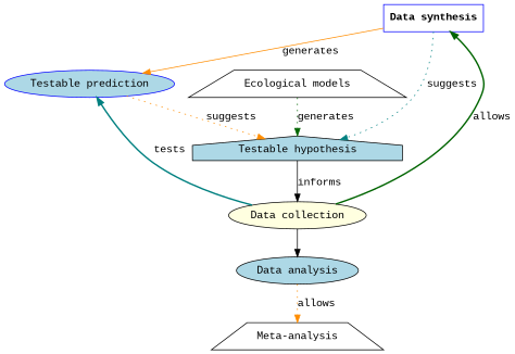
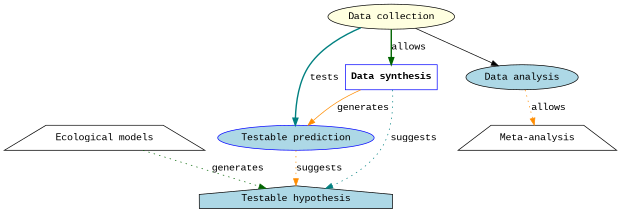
  digraph {
    fontname="Liberation Mono"
    node [fontname="Liberation Mono" shape=ellipse fillcolor=lightblue style=filled]
    edge [color=darkorange fontname="Liberation Mono" style=dotted]
    n1 [color=blue label=<<B>Data synthesis</B>> shape=rectangle fillcolor="" style=""]
    n2 [color=blue label="Testable prediction"]
    n3 [label="Testable hypothesis" shape=house]
    n4 [fillcolor=lightyellow label="Data collection"]
    n5 [label="Data analysis"]
    n6 [fillcolor=white label="Ecological models" shape=trapezium]
    n7 [fillcolor=white label="Meta-analysis" shape=trapezium]
    subgraph sub_1 {
      color=lightgrey
      style=filled
      n1
      n2
    }
    n1 -> n2 [label=generates style=solid]
    n1 -> n3 [color=teal label=suggests]
    n2 -> n3 [label=suggests]
-   n3 -> n4 [color=black label=informs style=solid]
    n4 -> n1 [color=darkgreen label=allows style=bold]
    n4 -> n2 [color=teal label=tests style=bold]
    n4 -> n5 [color=black style=solid]
    n5 -> n7 [label=allows]
    n6 -> n3 [color=darkgreen label=generates]
  }
